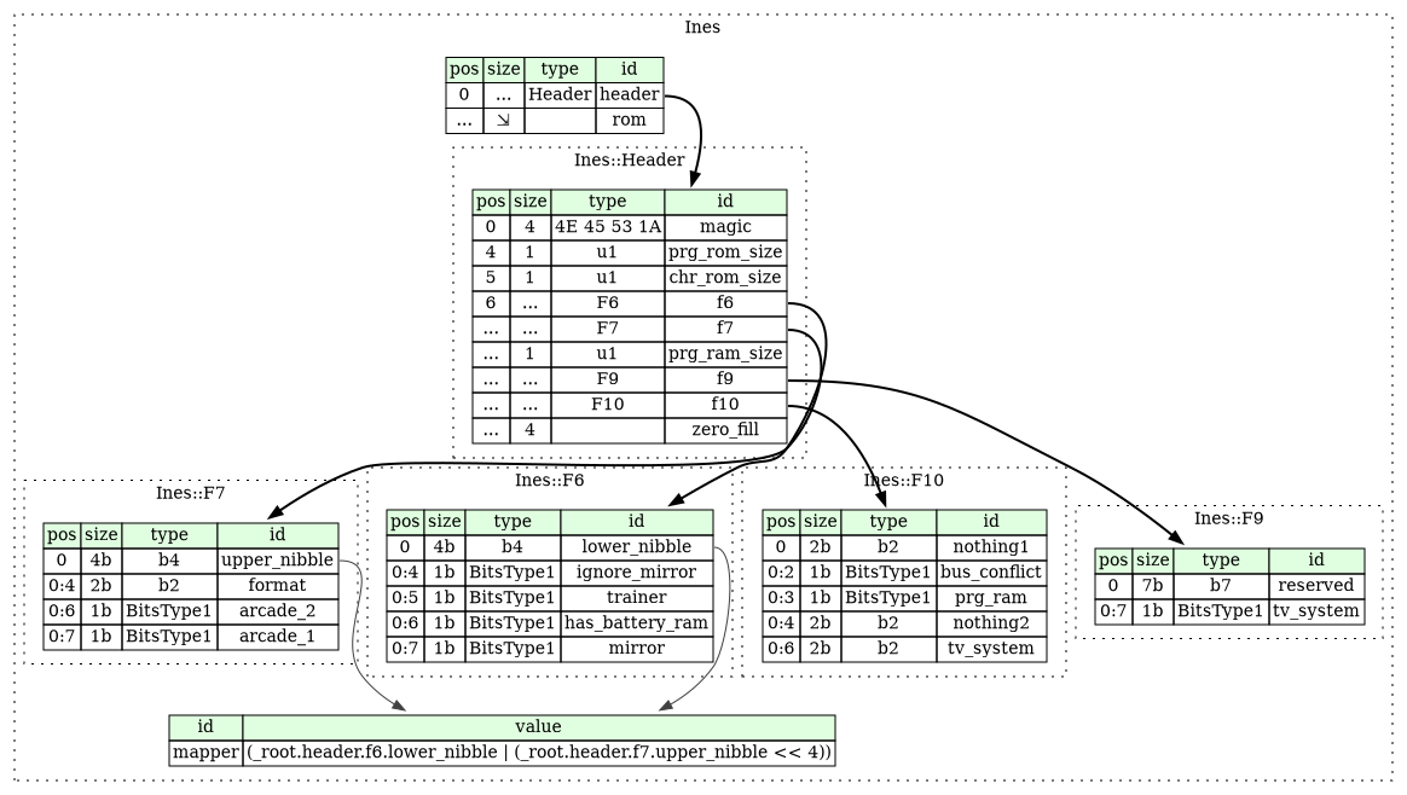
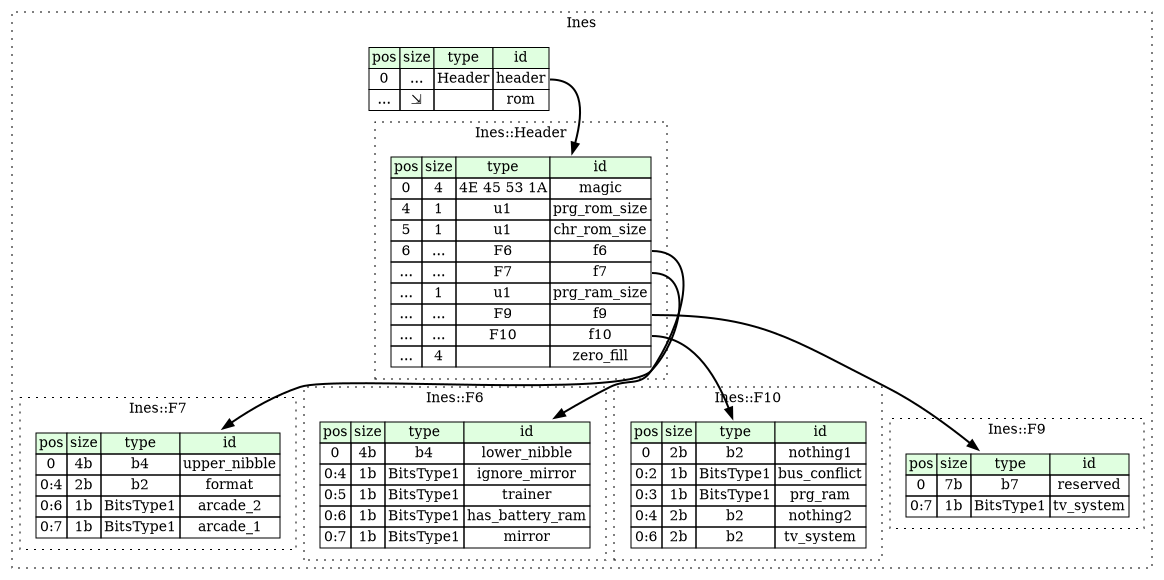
  digraph {
    rankdir=TB
    node [shape=plaintext]
    edge [style=bold]
    n1 [label=<<TABLE BORDER="0" CELLBORDER="1" CELLSPACING="0"> 				<TR><TD BGCOLOR="#E0FFE0">pos</TD><TD BGCOLOR="#E0FFE0">size</TD><TD BGCOLOR="#E0FFE0">type</TD><TD BGCOLOR="#E0FFE0">id</TD></TR> 				<TR><TD PORT="upper_nibble_pos">0</TD><TD PORT="upper_nibble_size">4b</TD><TD>b4</TD><TD PORT="upper_nibble_type">upper_nibble</TD></TR> 				<TR><TD PORT="format_pos">0:4</TD><TD PORT="format_size">2b</TD><TD>b2</TD><TD PORT="format_type">format</TD></TR> 				<TR><TD PORT="arcade_2_pos">0:6</TD><TD PORT="arcade_2_size">1b</TD><TD>BitsType1</TD><TD PORT="arcade_2_type">arcade_2</TD></TR> 				<TR><TD PORT="arcade_1_pos">0:7</TD><TD PORT="arcade_1_size">1b</TD><TD>BitsType1</TD><TD PORT="arcade_1_type">arcade_1</TD></TR> 			</TABLE>>]
    n2 [label=<<TABLE BORDER="0" CELLBORDER="1" CELLSPACING="0"> 				<TR><TD BGCOLOR="#E0FFE0">pos</TD><TD BGCOLOR="#E0FFE0">size</TD><TD BGCOLOR="#E0FFE0">type</TD><TD BGCOLOR="#E0FFE0">id</TD></TR> 				<TR><TD PORT="lower_nibble_pos">0</TD><TD PORT="lower_nibble_size">4b</TD><TD>b4</TD><TD PORT="lower_nibble_type">lower_nibble</TD></TR> 				<TR><TD PORT="ignore_mirror_pos">0:4</TD><TD PORT="ignore_mirror_size">1b</TD><TD>BitsType1</TD><TD PORT="ignore_mirror_type">ignore_mirror</TD></TR> 				<TR><TD PORT="trainer_pos">0:5</TD><TD PORT="trainer_size">1b</TD><TD>BitsType1</TD><TD PORT="trainer_type">trainer</TD></TR> 				<TR><TD PORT="has_battery_ram_pos">0:6</TD><TD PORT="has_battery_ram_size">1b</TD><TD>BitsType1</TD><TD PORT="has_battery_ram_type">has_battery_ram</TD></TR> 				<TR><TD PORT="mirror_pos">0:7</TD><TD PORT="mirror_size">1b</TD><TD>BitsType1</TD><TD PORT="mirror_type">mirror</TD></TR> 			</TABLE>>]
    n3 [label=<<TABLE BORDER="0" CELLBORDER="1" CELLSPACING="0"> 				<TR><TD BGCOLOR="#E0FFE0">pos</TD><TD BGCOLOR="#E0FFE0">size</TD><TD BGCOLOR="#E0FFE0">type</TD><TD BGCOLOR="#E0FFE0">id</TD></TR> 				<TR><TD PORT="nothing1_pos">0</TD><TD PORT="nothing1_size">2b</TD><TD>b2</TD><TD PORT="nothing1_type">nothing1</TD></TR> 				<TR><TD PORT="bus_conflict_pos">0:2</TD><TD PORT="bus_conflict_size">1b</TD><TD>BitsType1</TD><TD PORT="bus_conflict_type">bus_conflict</TD></TR> 				<TR><TD PORT="prg_ram_pos">0:3</TD><TD PORT="prg_ram_size">1b</TD><TD>BitsType1</TD><TD PORT="prg_ram_type">prg_ram</TD></TR> 				<TR><TD PORT="nothing2_pos">0:4</TD><TD PORT="nothing2_size">2b</TD><TD>b2</TD><TD PORT="nothing2_type">nothing2</TD></TR> 				<TR><TD PORT="tv_system_pos">0:6</TD><TD PORT="tv_system_size">2b</TD><TD>b2</TD><TD PORT="tv_system_type">tv_system</TD></TR> 			</TABLE>>]
    n4 [label=<<TABLE BORDER="0" CELLBORDER="1" CELLSPACING="0"> 				<TR><TD BGCOLOR="#E0FFE0">pos</TD><TD BGCOLOR="#E0FFE0">size</TD><TD BGCOLOR="#E0FFE0">type</TD><TD BGCOLOR="#E0FFE0">id</TD></TR> 				<TR><TD PORT="reserved_pos">0</TD><TD PORT="reserved_size">7b</TD><TD>b7</TD><TD PORT="reserved_type">reserved</TD></TR> 				<TR><TD PORT="tv_system_pos">0:7</TD><TD PORT="tv_system_size">1b</TD><TD>BitsType1</TD><TD PORT="tv_system_type">tv_system</TD></TR> 			</TABLE>>]
    n5 [label=<<TABLE BORDER="0" CELLBORDER="1" CELLSPACING="0"> 				<TR><TD BGCOLOR="#E0FFE0">pos</TD><TD BGCOLOR="#E0FFE0">size</TD><TD BGCOLOR="#E0FFE0">type</TD><TD BGCOLOR="#E0FFE0">id</TD></TR> 				<TR><TD PORT="magic_pos">0</TD><TD PORT="magic_size">4</TD><TD>4E 45 53 1A</TD><TD PORT="magic_type">magic</TD></TR> 				<TR><TD PORT="prg_rom_size_pos">4</TD><TD PORT="prg_rom_size_size">1</TD><TD>u1</TD><TD PORT="prg_rom_size_type">prg_rom_size</TD></TR> 				<TR><TD PORT="chr_rom_size_pos">5</TD><TD PORT="chr_rom_size_size">1</TD><TD>u1</TD><TD PORT="chr_rom_size_type">chr_rom_size</TD></TR> 				<TR><TD PORT="f6_pos">6</TD><TD PORT="f6_size">...</TD><TD>F6</TD><TD PORT="f6_type">f6</TD></TR> 				<TR><TD PORT="f7_pos">...</TD><TD PORT="f7_size">...</TD><TD>F7</TD><TD PORT="f7_type">f7</TD></TR> 				<TR><TD PORT="prg_ram_size_pos">...</TD><TD PORT="prg_ram_size_size">1</TD><TD>u1</TD><TD PORT="prg_ram_size_type">prg_ram_size</TD></TR> 				<TR><TD PORT="f9_pos">...</TD><TD PORT="f9_size">...</TD><TD>F9</TD><TD PORT="f9_type">f9</TD></TR> 				<TR><TD PORT="f10_pos">...</TD><TD PORT="f10_size">...</TD><TD>F10</TD><TD PORT="f10_type">f10</TD></TR> 				<TR><TD PORT="zero_fill_pos">...</TD><TD PORT="zero_fill_size">4</TD><TD></TD><TD PORT="zero_fill_type">zero_fill</TD></TR> 			</TABLE>>]
    n6 [label=<<TABLE BORDER="0" CELLBORDER="1" CELLSPACING="0"> 			<TR><TD BGCOLOR="#E0FFE0">pos</TD><TD BGCOLOR="#E0FFE0">size</TD><TD BGCOLOR="#E0FFE0">type</TD><TD BGCOLOR="#E0FFE0">id</TD></TR> 			<TR><TD PORT="header_pos">0</TD><TD PORT="header_size">...</TD><TD>Header</TD><TD PORT="header_type">header</TD></TR> 			<TR><TD PORT="rom_pos">...</TD><TD PORT="rom_size">⇲</TD><TD></TD><TD PORT="rom_type">rom</TD></TR> 		</TABLE>>]
-   n7 [label=<<TABLE BORDER="0" CELLBORDER="1" CELLSPACING="0"> 			<TR><TD BGCOLOR="#E0FFE0">id</TD><TD BGCOLOR="#E0FFE0">value</TD></TR> 			<TR><TD>mapper</TD><TD>(_root.header.f6.lower_nibble | (_root.header.f7.upper_nibble &lt;&lt; 4))</TD></TR> 		</TABLE>>]
    subgraph cluster_1 {
      label=Ines
      style=dotted
      n6
-     n7
      subgraph cluster_2 {
        label="Ines::F7"
        style=dotted
        n1
      }
      subgraph cluster_3 {
        label="Ines::F6"
        style=dotted
        n2
      }
      subgraph cluster_4 {
        label="Ines::F10"
        style=dotted
        n3
      }
      subgraph cluster_5 {
        label="Ines::F9"
        style=dotted
        n4
      }
      subgraph cluster_6 {
        label="Ines::Header"
        style=dotted
        n5
      }
    }
-   n1 -> n7 [color="#404040" tailport=upper_nibble_type style=""]
-   n2 -> n7 [color="#404040" tailport=lower_nibble_type style=""]
    n5 -> n1 [tailport=f7_type]
    n5 -> n2 [tailport=f6_type]
    n5 -> n3 [tailport=f10_type]
    n5 -> n4 [tailport=f9_type]
    n6 -> n5 [tailport=header_type]
  }
